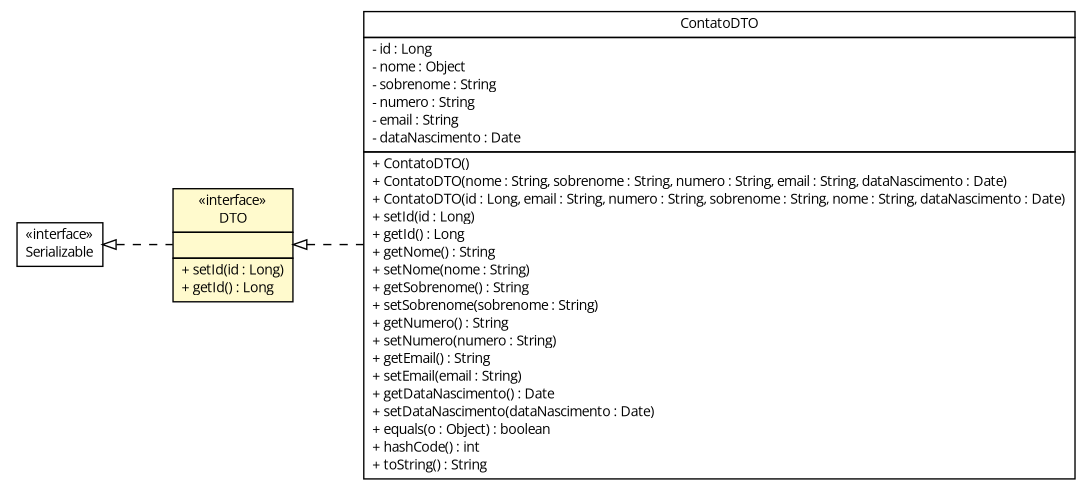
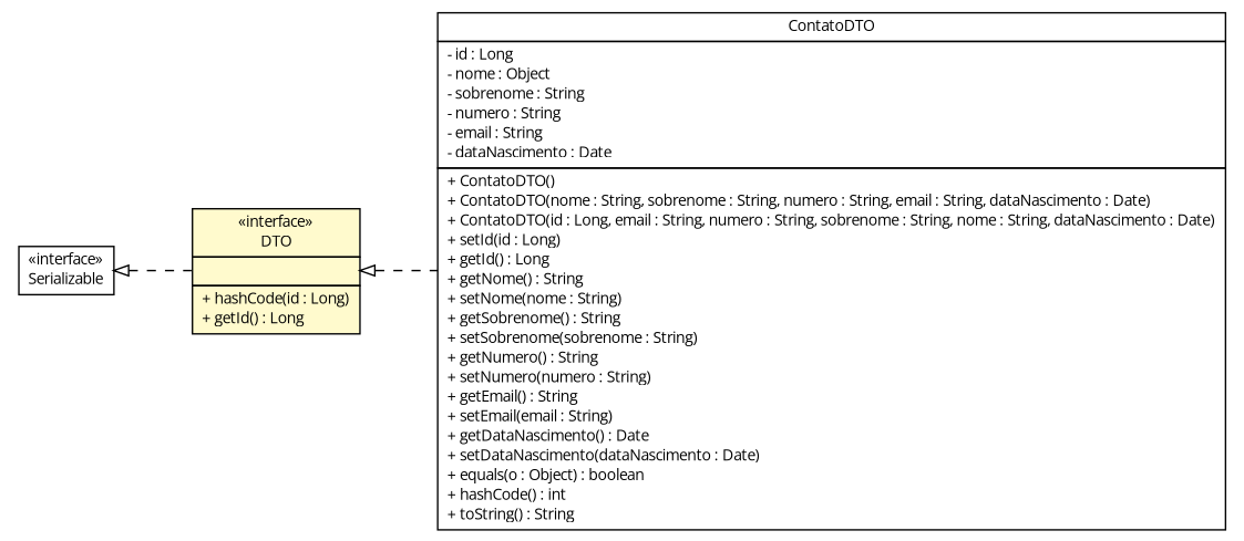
  digraph {
    fontname="Open Sans"
    nodesep=0.25
    rankdir=LR
    ranksep=0.5
    node [fontcolor=black fontname="Open Sans" fontsize=10.0 shape=plaintext]
    edge [arrowtail=empty dir=back fontname="Open Sans" fontsize=10 headport=p labelfontname=Helvetica labelfontsize=10 style=dashed tailport=p]
-   n1 [label=<<table title="br.net.meditec.shared.dto.DTO" border="0" cellborder="1" cellspacing="0" cellpadding="2" port="p" bgcolor="lemonChiffon" href="./DTO.html"> 		<tr><td><table border="0" cellspacing="0" cellpadding="1"> <tr><td align="center" balign="center"> &#171;interface&#187; </td></tr> <tr><td align="center" balign="center"> DTO </td></tr> 		</table></td></tr> 		<tr><td><table border="0" cellspacing="0" cellpadding="1"> <tr><td align="left" balign="left">  </td></tr> 		</table></td></tr> 		<tr><td><table border="0" cellspacing="0" cellpadding="1"> <tr><td align="left" balign="left"> + setId(id : Long) </td></tr> <tr><td align="left" balign="left"> + getId() : Long </td></tr> 		</table></td></tr> 		</table>>]
+   n1 [label=<<table title="br.net.meditec.shared.dto.DTO" border="0" cellborder="1" cellspacing="0" cellpadding="2" port="p" bgcolor="lemonChiffon" href="./DTO.html"> 		<tr><td><table border="0" cellspacing="0" cellpadding="1"> <tr><td align="center" balign="center"> &#171;interface&#187; </td></tr> <tr><td align="center" balign="center"> DTO </td></tr> 		</table></td></tr> 		<tr><td><table border="0" cellspacing="0" cellpadding="1"> <tr><td align="left" balign="left">  </td></tr> 		</table></td></tr> 		<tr><td><table border="0" cellspacing="0" cellpadding="1"> <tr><td align="left" balign="left"> + hashCode(id : Long) </td></tr> <tr><td align="left" balign="left"> + getId() : Long </td></tr> 		</table></td></tr> 		</table>>]
    n2 [label=<<table title="br.net.meditec.shared.dto.ContatoDTO" border="0" cellborder="1" cellspacing="0" cellpadding="2" port="p" href="./ContatoDTO.html"> 		<tr><td><table border="0" cellspacing="0" cellpadding="1"> <tr><td align="center" balign="center"> ContatoDTO </td></tr> 		</table></td></tr> 		<tr><td><table border="0" cellspacing="0" cellpadding="1"> <tr><td align="left" balign="left"> - id : Long </td></tr> <tr><td align="left" balign="left"> - nome : Object </td></tr> <tr><td align="left" balign="left"> - sobrenome : String </td></tr> <tr><td align="left" balign="left"> - numero : String </td></tr> <tr><td align="left" balign="left"> - email : String </td></tr> <tr><td align="left" balign="left"> - dataNascimento : Date </td></tr> 		</table></td></tr> 		<tr><td><table border="0" cellspacing="0" cellpadding="1"> <tr><td align="left" balign="left"> + ContatoDTO() </td></tr> <tr><td align="left" balign="left"> + ContatoDTO(nome : String, sobrenome : String, numero : String, email : String, dataNascimento : Date) </td></tr> <tr><td align="left" balign="left"> + ContatoDTO(id : Long, email : String, numero : String, sobrenome : String, nome : String, dataNascimento : Date) </td></tr> <tr><td align="left" balign="left"> + setId(id : Long) </td></tr> <tr><td align="left" balign="left"> + getId() : Long </td></tr> <tr><td align="left" balign="left"> + getNome() : String </td></tr> <tr><td align="left" balign="left"> + setNome(nome : String) </td></tr> <tr><td align="left" balign="left"> + getSobrenome() : String </td></tr> <tr><td align="left" balign="left"> + setSobrenome(sobrenome : String) </td></tr> <tr><td align="left" balign="left"> + getNumero() : String </td></tr> <tr><td align="left" balign="left"> + setNumero(numero : String) </td></tr> <tr><td align="left" balign="left"> + getEmail() : String </td></tr> <tr><td align="left" balign="left"> + setEmail(email : String) </td></tr> <tr><td align="left" balign="left"> + getDataNascimento() : Date </td></tr> <tr><td align="left" balign="left"> + setDataNascimento(dataNascimento : Date) </td></tr> <tr><td align="left" balign="left"> + equals(o : Object) : boolean </td></tr> <tr><td align="left" balign="left"> + hashCode() : int </td></tr> <tr><td align="left" balign="left"> + toString() : String </td></tr> 		</table></td></tr> 		</table>>]
    n3 [label=<<table title="java.io.Serializable" border="0" cellborder="1" cellspacing="0" cellpadding="2" port="p" href="http://java.sun.com/j2se/1.4.2/docs/api/java/io/Serializable.html"> 		<tr><td><table border="0" cellspacing="0" cellpadding="1"> <tr><td align="center" balign="center"> &#171;interface&#187; </td></tr> <tr><td align="center" balign="center"> Serializable </td></tr> 		</table></td></tr> 		</table>>]
    n1 -> n2
    n3 -> n1
  }
